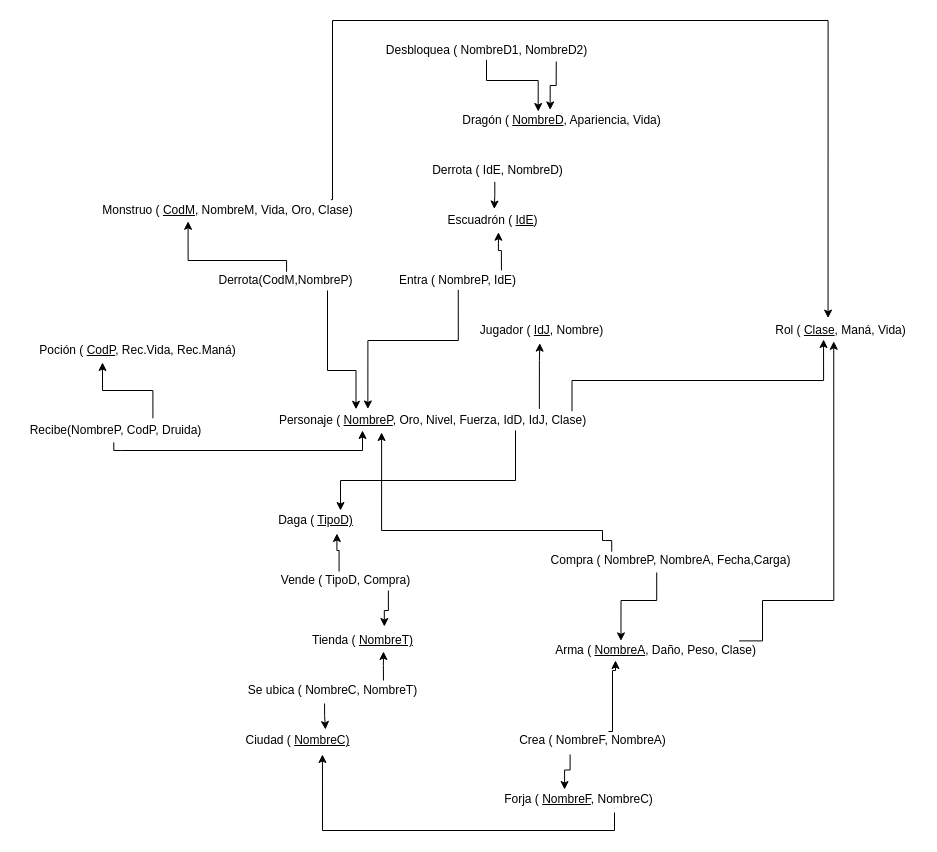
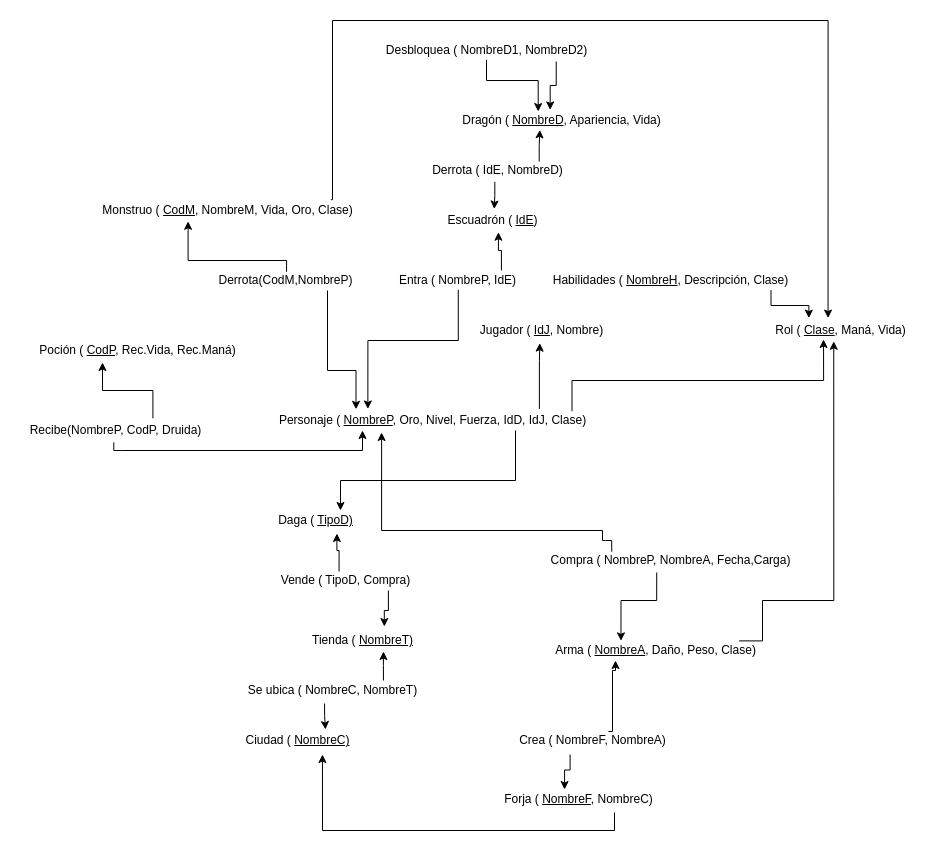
  <mxCell id="0" />
  <mxCell id="1" parent="0" />
  <mxCell id="2" value="Personaje ( &lt;u&gt;NombreP&lt;/u&gt;, Oro, Nivel, Fuerza, IdD, IdJ, Clase)" style="text;html=1;align=center;verticalAlign=middle;resizable=0;points=[];autosize=1;strokeColor=none;fillColor=none;" parent="1" vertex="1"><mxGeometry x="272" y="410" width="320" height="20" as="geometry" /></mxCell>
  <mxCell id="3" value="Rol ( &lt;u&gt;Clase&lt;/u&gt;, Maná, Vida)" style="text;html=1;align=center;verticalAlign=middle;resizable=0;points=[];autosize=1;strokeColor=none;fillColor=none;" parent="1" vertex="1"><mxGeometry x="765" y="320" width="150" height="20" as="geometry" /></mxCell>
+ <mxCell id="4" value="Habilidades ( &lt;u&gt;NombreH&lt;/u&gt;, Descripción, Clase)" style="text;html=1;align=center;verticalAlign=middle;resizable=0;points=[];autosize=1;strokeColor=none;fillColor=none;" parent="1" vertex="1"><mxGeometry x="545" y="270" width="250" height="20" as="geometry" /></mxCell>
  <mxCell id="5" value="" style="endArrow=classic;html=1;rounded=0;edgeStyle=orthogonalEdgeStyle;entryX=0.387;entryY=0.95;entryDx=0;entryDy=0;entryPerimeter=0;exitX=0.936;exitY=0.033;exitDx=0;exitDy=0;exitPerimeter=0;" parent="1" source="2" target="3" edge="1"><mxGeometry width="50" height="50" relative="1" as="geometry"><mxPoint x="572" y="400" as="sourcePoint" /><mxPoint x="352" y="500" as="targetPoint" /><Array as="points"><mxPoint x="572" y="380" /><mxPoint x="823" y="380" /></Array></mxGeometry></mxCell>
+ <mxCell id="6" value="" style="endArrow=classic;html=1;rounded=0;edgeStyle=orthogonalEdgeStyle;entryX=0.289;entryY=-0.12;entryDx=0;entryDy=0;entryPerimeter=0;exitX=0.902;exitY=0.98;exitDx=0;exitDy=0;exitPerimeter=0;" parent="1" source="4" target="3" edge="1"><mxGeometry width="50" height="50" relative="1" as="geometry"><mxPoint x="768" y="290" as="sourcePoint" /><mxPoint x="771" y="318" as="targetPoint" /></mxGeometry></mxCell>
  <mxCell id="7" value="Daga ( &lt;u&gt;TipoD)&lt;/u&gt;" style="text;html=1;align=center;verticalAlign=middle;resizable=0;points=[];autosize=1;strokeColor=none;fillColor=none;" parent="1" vertex="1"><mxGeometry x="270" y="510" width="90" height="20" as="geometry" /></mxCell>
  <mxCell id="8" value="Vende ( TipoD, Compra)" style="text;html=1;align=center;verticalAlign=middle;resizable=0;points=[];autosize=1;strokeColor=none;fillColor=none;" parent="1" vertex="1"><mxGeometry x="270" y="570" width="150" height="20" as="geometry" /></mxCell>
  <mxCell id="9" value="Tienda ( &lt;u&gt;NombreT)&lt;/u&gt;" style="text;html=1;align=center;verticalAlign=middle;resizable=0;points=[];autosize=1;strokeColor=none;fillColor=none;" parent="1" vertex="1"><mxGeometry x="302" y="630" width="120" height="20" as="geometry" /></mxCell>
  <mxCell id="10" value="" style="endArrow=classic;html=1;rounded=0;edgeStyle=orthogonalEdgeStyle;exitX=0.457;exitY=0.05;exitDx=0;exitDy=0;exitPerimeter=0;entryX=0.738;entryY=1.15;entryDx=0;entryDy=0;entryPerimeter=0;" parent="1" source="8" target="7" edge="1"><mxGeometry width="50" height="50" relative="1" as="geometry"><mxPoint x="542" y="689" as="sourcePoint" /><mxPoint x="592" y="639" as="targetPoint" /></mxGeometry></mxCell>
  <mxCell id="11" value="" style="endArrow=classic;html=1;rounded=0;edgeStyle=orthogonalEdgeStyle;exitX=0.786;exitY=1;exitDx=0;exitDy=0;exitPerimeter=0;entryX=0.682;entryY=-0.2;entryDx=0;entryDy=0;entryPerimeter=0;" parent="1" source="8" target="9" edge="1"><mxGeometry width="50" height="50" relative="1" as="geometry"><mxPoint x="302" y="709" as="sourcePoint" /><mxPoint x="352" y="659" as="targetPoint" /></mxGeometry></mxCell>
  <mxCell id="12" value="Ciudad ( &lt;u&gt;NombreC)&lt;/u&gt;" style="text;html=1;align=center;verticalAlign=middle;resizable=0;points=[];autosize=1;strokeColor=none;fillColor=none;" parent="1" vertex="1"><mxGeometry x="237" y="730" width="120" height="20" as="geometry" /></mxCell>
  <mxCell id="13" value="Se ubica ( NombreC, NombreT)" style="text;html=1;align=center;verticalAlign=middle;resizable=0;points=[];autosize=1;strokeColor=none;fillColor=none;" parent="1" vertex="1"><mxGeometry x="242" y="680" width="180" height="20" as="geometry" /></mxCell>
  <mxCell id="14" value="" style="endArrow=classic;html=1;rounded=0;edgeStyle=orthogonalEdgeStyle;entryX=0.675;entryY=1.05;entryDx=0;entryDy=0;entryPerimeter=0;exitX=0.783;exitY=0;exitDx=0;exitDy=0;exitPerimeter=0;" parent="1" source="13" target="9" edge="1"><mxGeometry width="50" height="50" relative="1" as="geometry"><mxPoint x="412" y="869" as="sourcePoint" /><mxPoint x="382.04" y="859" as="targetPoint" /></mxGeometry></mxCell>
  <mxCell id="15" value="" style="endArrow=classic;html=1;rounded=0;edgeStyle=orthogonalEdgeStyle;exitX=0.456;exitY=1.15;exitDx=0;exitDy=0;exitPerimeter=0;entryX=0.733;entryY=-0.05;entryDx=0;entryDy=0;entryPerimeter=0;" parent="1" source="13" target="12" edge="1"><mxGeometry width="50" height="50" relative="1" as="geometry"><mxPoint x="302" y="809" as="sourcePoint" /><mxPoint x="352" y="759" as="targetPoint" /></mxGeometry></mxCell>
  <mxCell id="16" value="Forja ( &lt;u&gt;NombreF&lt;/u&gt;, NombreC)" style="text;html=1;align=center;verticalAlign=middle;resizable=0;points=[];autosize=1;strokeColor=none;fillColor=none;" parent="1" vertex="1"><mxGeometry x="498" y="789" width="160" height="20" as="geometry" /></mxCell>
  <mxCell id="17" value="" style="endArrow=classic;html=1;rounded=0;edgeStyle=orthogonalEdgeStyle;entryX=0.708;entryY=1.2;entryDx=0;entryDy=0;entryPerimeter=0;" parent="1" target="12" edge="1"><mxGeometry width="50" height="50" relative="1" as="geometry"><mxPoint x="614" y="812" as="sourcePoint" /><mxPoint x="352" y="759" as="targetPoint" /><Array as="points"><mxPoint x="614" y="830" /><mxPoint x="322" y="830" /></Array></mxGeometry></mxCell>
  <mxCell id="18" value="Arma ( &lt;u&gt;NombreA&lt;/u&gt;, Daño, Peso, Clase)" style="text;html=1;align=center;verticalAlign=middle;resizable=0;points=[];autosize=1;strokeColor=none;fillColor=none;" parent="1" vertex="1"><mxGeometry x="545" y="640" width="220" height="20" as="geometry" /></mxCell>
  <mxCell id="19" value="Crea ( NombreF, NombreA)" style="text;html=1;align=center;verticalAlign=middle;resizable=0;points=[];autosize=1;strokeColor=none;fillColor=none;" parent="1" vertex="1"><mxGeometry x="512" y="730" width="160" height="20" as="geometry" /></mxCell>
  <mxCell id="20" value="" style="endArrow=classic;html=1;rounded=0;edgeStyle=orthogonalEdgeStyle;exitX=0.36;exitY=1.2;exitDx=0;exitDy=0;exitPerimeter=0;entryX=0.413;entryY=0;entryDx=0;entryDy=0;entryPerimeter=0;" parent="1" source="19" target="16" edge="1"><mxGeometry width="50" height="50" relative="1" as="geometry"><mxPoint x="302" y="809" as="sourcePoint" /><mxPoint x="352" y="759" as="targetPoint" /></mxGeometry></mxCell>
  <mxCell id="21" value="" style="endArrow=classic;html=1;rounded=0;edgeStyle=orthogonalEdgeStyle;exitX=0.6;exitY=0.05;exitDx=0;exitDy=0;exitPerimeter=0;" parent="1" source="19" target="18" edge="1"><mxGeometry width="50" height="50" relative="1" as="geometry"><mxPoint x="302" y="709" as="sourcePoint" /><mxPoint x="615" y="650" as="targetPoint" /><Array as="points"><mxPoint x="612" y="670" /><mxPoint x="615" y="670" /></Array></mxGeometry></mxCell>
  <mxCell id="22" value="Compra ( NombreP, NombreA, Fecha,Carga)" style="text;html=1;align=center;verticalAlign=middle;resizable=0;points=[];autosize=1;strokeColor=none;fillColor=none;" parent="1" vertex="1"><mxGeometry x="540" y="550" width="260" height="20" as="geometry" /></mxCell>
  <mxCell id="23" value="" style="endArrow=classic;html=1;rounded=0;edgeStyle=orthogonalEdgeStyle;exitX=0.491;exitY=1.092;exitDx=0;exitDy=0;exitPerimeter=0;" parent="1" source="39" edge="1"><mxGeometry width="50" height="50" relative="1" as="geometry"><mxPoint x="92" y="530" as="sourcePoint" /><mxPoint x="362" y="430" as="targetPoint" /><Array as="points"><mxPoint x="121" y="450" /><mxPoint x="362" y="450" /><mxPoint x="362" y="430" /></Array></mxGeometry></mxCell>
  <mxCell id="24" value="Poción ( &lt;u&gt;CodP&lt;/u&gt;, Rec.Vida, Rec.Maná)" style="text;html=1;align=center;verticalAlign=middle;resizable=0;points=[];autosize=1;strokeColor=none;fillColor=none;" parent="1" vertex="1"><mxGeometry x="32" y="340" width="210" height="20" as="geometry" /></mxCell>
  <mxCell id="25" value="" style="endArrow=classic;html=1;rounded=0;edgeStyle=orthogonalEdgeStyle;exitX=0.697;exitY=-0.11;exitDx=0;exitDy=0;exitPerimeter=0;" parent="1" source="39" edge="1"><mxGeometry width="50" height="50" relative="1" as="geometry"><mxPoint x="151.13" y="341" as="sourcePoint" /><mxPoint x="102" y="362" as="targetPoint" /><Array as="points"><mxPoint x="152" y="390" /><mxPoint x="102" y="390" /></Array></mxGeometry></mxCell>
  <mxCell id="26" value="Jugador (&amp;nbsp;&lt;u&gt;IdJ&lt;/u&gt;, Nombre)" style="text;html=1;align=center;verticalAlign=middle;resizable=0;points=[];autosize=1;strokeColor=none;fillColor=none;" parent="1" vertex="1"><mxGeometry x="471" y="320" width="140" height="20" as="geometry" /></mxCell>
  <mxCell id="27" value="" style="endArrow=classic;html=1;rounded=0;edgeStyle=orthogonalEdgeStyle;entryX=0.488;entryY=1.133;entryDx=0;entryDy=0;entryPerimeter=0;exitX=0.834;exitY=-0.078;exitDx=0;exitDy=0;exitPerimeter=0;" parent="1" source="2" target="26" edge="1"><mxGeometry width="50" height="50" relative="1" as="geometry"><mxPoint x="492" y="408" as="sourcePoint" /><mxPoint x="542" y="270" as="targetPoint" /><Array as="points"><mxPoint x="539" y="360" /><mxPoint x="540" y="360" /></Array></mxGeometry></mxCell>
  <mxCell id="28" value="Monstruo ( &lt;u&gt;CodM&lt;/u&gt;, NombreM, Vida, Oro, Clase)" style="text;html=1;align=center;verticalAlign=middle;resizable=0;points=[];autosize=1;strokeColor=none;fillColor=none;" parent="1" vertex="1"><mxGeometry x="92" y="200" width="270" height="20" as="geometry" /></mxCell>
  <mxCell id="29" value="Escuadrón ( &lt;u&gt;IdE&lt;/u&gt;)" style="text;html=1;align=center;verticalAlign=middle;resizable=0;points=[];autosize=1;strokeColor=none;fillColor=none;" parent="1" vertex="1"><mxGeometry x="437" y="210" width="110" height="20" as="geometry" /></mxCell>
  <mxCell id="30" value="Entra ( NombreP, IdE)" style="text;html=1;align=center;verticalAlign=middle;resizable=0;points=[];autosize=1;strokeColor=none;fillColor=none;" parent="1" vertex="1"><mxGeometry x="392" y="270" width="130" height="20" as="geometry" /></mxCell>
  <mxCell id="31" value="" style="endArrow=classic;html=1;rounded=0;edgeStyle=orthogonalEdgeStyle;exitX=0.506;exitY=0.967;exitDx=0;exitDy=0;exitPerimeter=0;entryX=0.298;entryY=-0.076;entryDx=0;entryDy=0;entryPerimeter=0;" parent="1" source="30" target="2" edge="1"><mxGeometry width="50" height="50" relative="1" as="geometry"><mxPoint x="492" y="240" as="sourcePoint" /><mxPoint x="362" y="402" as="targetPoint" /><Array as="points"><mxPoint x="458" y="340" /><mxPoint x="367" y="340" /></Array></mxGeometry></mxCell>
  <mxCell id="32" value="Derrota ( IdE, NombreD)" style="text;html=1;align=center;verticalAlign=middle;resizable=0;points=[];autosize=1;strokeColor=none;fillColor=none;" parent="1" vertex="1"><mxGeometry x="422" y="160" width="150" height="20" as="geometry" /></mxCell>
  <mxCell id="33" value="Dragón ( &lt;u&gt;NombreD&lt;/u&gt;, Apariencia, Vida)" style="text;html=1;align=center;verticalAlign=middle;resizable=0;points=[];autosize=1;strokeColor=none;fillColor=none;" parent="1" vertex="1"><mxGeometry x="456" y="110" width="210" height="20" as="geometry" /></mxCell>
+ <mxCell id="34" value="" style="endArrow=classic;html=1;rounded=0;edgeStyle=orthogonalEdgeStyle;exitX=0.778;exitY=0.05;exitDx=0;exitDy=0;exitPerimeter=0;entryX=0.397;entryY=0.967;entryDx=0;entryDy=0;entryPerimeter=0;" parent="1" source="32" target="33" edge="1"><mxGeometry width="50" height="50" relative="1" as="geometry"><mxPoint x="492" y="150" as="sourcePoint" /><mxPoint x="542" y="100" as="targetPoint" /></mxGeometry></mxCell>
  <mxCell id="35" value="" style="endArrow=classic;html=1;rounded=0;edgeStyle=orthogonalEdgeStyle;exitX=0.482;exitY=1.067;exitDx=0;exitDy=0;exitPerimeter=0;entryX=0.516;entryY=-0.075;entryDx=0;entryDy=0;entryPerimeter=0;" parent="1" source="32" target="29" edge="1"><mxGeometry width="50" height="50" relative="1" as="geometry"><mxPoint x="492" y="150" as="sourcePoint" /><mxPoint x="542" y="100" as="targetPoint" /></mxGeometry></mxCell>
  <mxCell id="36" value="Desbloquea ( NombreD1, NombreD2)" style="text;html=1;align=center;verticalAlign=middle;resizable=0;points=[];autosize=1;strokeColor=none;fillColor=none;" parent="1" vertex="1"><mxGeometry x="376" y="40" width="220" height="20" as="geometry" /></mxCell>
  <mxCell id="37" value="" style="endArrow=classic;html=1;rounded=0;edgeStyle=orthogonalEdgeStyle;exitX=0.5;exitY=0.967;exitDx=0;exitDy=0;exitPerimeter=0;entryX=0.389;entryY=0.05;entryDx=0;entryDy=0;entryPerimeter=0;" parent="1" source="36" target="33" edge="1"><mxGeometry width="50" height="50" relative="1" as="geometry"><mxPoint x="586" y="70" as="sourcePoint" /><mxPoint x="636" y="20" as="targetPoint" /><Array as="points"><mxPoint x="486" y="80" /><mxPoint x="538" y="80" /></Array></mxGeometry></mxCell>
  <mxCell id="38" value="" style="endArrow=classic;html=1;rounded=0;edgeStyle=orthogonalEdgeStyle;exitX=0.817;exitY=1.05;exitDx=0;exitDy=0;exitPerimeter=0;entryX=0.446;entryY=-0.029;entryDx=0;entryDy=0;entryPerimeter=0;" parent="1" source="36" target="33" edge="1"><mxGeometry width="50" height="50" relative="1" as="geometry"><mxPoint x="586" y="70" as="sourcePoint" /><mxPoint x="636" y="20" as="targetPoint" /></mxGeometry></mxCell>
  <mxCell id="39" value="Recibe(NombreP, CodP, Druida)" style="text;html=1;align=center;verticalAlign=middle;resizable=0;points=[];autosize=1;strokeColor=none;fillColor=none;" parent="1" vertex="1"><mxGeometry x="20" y="420" width="190" height="20" as="geometry" /></mxCell>
  <mxCell id="40" value="" style="endArrow=classic;html=1;rounded=0;edgeStyle=orthogonalEdgeStyle;" parent="1" edge="1"><mxGeometry width="50" height="50" relative="1" as="geometry"><mxPoint x="515" y="430" as="sourcePoint" /><mxPoint x="340" y="510" as="targetPoint" /><Array as="points"><mxPoint x="515" y="480" /><mxPoint x="340" y="480" /></Array></mxGeometry></mxCell>
  <mxCell id="41" value="" style="endArrow=classic;html=1;rounded=0;edgeStyle=orthogonalEdgeStyle;exitX=0.838;exitY=-0.005;exitDx=0;exitDy=0;exitPerimeter=0;entryX=0.554;entryY=1.086;entryDx=0;entryDy=0;entryPerimeter=0;" parent="1" source="30" target="29" edge="1"><mxGeometry width="50" height="50" relative="1" as="geometry"><mxPoint x="482" y="300" as="sourcePoint" /><mxPoint x="532" y="250" as="targetPoint" /></mxGeometry></mxCell>
  <mxCell id="42" value="" style="endArrow=classic;html=1;rounded=0;edgeStyle=orthogonalEdgeStyle;exitX=0.447;exitY=1.1;exitDx=0;exitDy=0;exitPerimeter=0;entryX=0.343;entryY=0.02;entryDx=0;entryDy=0;entryPerimeter=0;" parent="1" source="22" target="18" edge="1"><mxGeometry width="50" height="50" relative="1" as="geometry"><mxPoint x="628.5" y="580" as="sourcePoint" /><mxPoint x="622" y="620" as="targetPoint" /><Array as="points"><mxPoint x="656" y="600" /><mxPoint x="620" y="600" /></Array></mxGeometry></mxCell>
  <mxCell id="43" value="" style="endArrow=classic;html=1;rounded=0;edgeStyle=orthogonalEdgeStyle;exitX=0.274;exitY=0.06;exitDx=0;exitDy=0;exitPerimeter=0;entryX=0.341;entryY=1.1;entryDx=0;entryDy=0;entryPerimeter=0;" parent="1" source="22" target="2" edge="1"><mxGeometry width="50" height="50" relative="1" as="geometry"><mxPoint x="602" y="540" as="sourcePoint" /><mxPoint x="392" y="440" as="targetPoint" /><Array as="points"><mxPoint x="605" y="540" /><mxPoint x="602" y="540" /><mxPoint x="602" y="530" /><mxPoint x="382" y="530" /><mxPoint x="382" y="440" /></Array></mxGeometry></mxCell>
  <mxCell id="44" value="" style="endArrow=classic;html=1;rounded=0;edgeStyle=orthogonalEdgeStyle;exitX=0.883;exitY=-0.04;exitDx=0;exitDy=0;exitPerimeter=0;entryX=0.417;entryY=-0.12;entryDx=0;entryDy=0;entryPerimeter=0;" parent="1" source="28" target="3" edge="1"><mxGeometry width="50" height="50" relative="1" as="geometry"><mxPoint x="332" y="-80" as="sourcePoint" /><mxPoint x="802" y="270" as="targetPoint" /><Array as="points"><mxPoint x="332" y="199" /><mxPoint x="332" y="20" /><mxPoint x="828" y="20" /></Array></mxGeometry></mxCell>
  <mxCell id="45" value="" style="endArrow=classic;html=1;rounded=0;edgeStyle=orthogonalEdgeStyle;exitX=0.88;exitY=0.02;exitDx=0;exitDy=0;exitPerimeter=0;entryX=0.455;entryY=1.04;entryDx=0;entryDy=0;entryPerimeter=0;" parent="1" source="18" target="3" edge="1"><mxGeometry width="50" height="50" relative="1" as="geometry"><mxPoint x="762" y="620" as="sourcePoint" /><mxPoint x="912" y="440" as="targetPoint" /><Array as="points"><mxPoint x="762" y="600" /><mxPoint x="833" y="600" /></Array></mxGeometry></mxCell>
  <mxCell id="46" value="Derrota(CodM,NombreP)" style="text;html=1;align=center;verticalAlign=middle;resizable=0;points=[];autosize=1;strokeColor=none;fillColor=none;" parent="1" vertex="1"><mxGeometry x="210" y="270" width="150" height="20" as="geometry" /></mxCell>
  <mxCell id="47" value="" style="endArrow=classic;html=1;rounded=0;edgeStyle=orthogonalEdgeStyle;entryX=0.354;entryY=1.04;entryDx=0;entryDy=0;entryPerimeter=0;exitX=0.507;exitY=0.06;exitDx=0;exitDy=0;exitPerimeter=0;" parent="1" source="46" target="28" edge="1"><mxGeometry width="50" height="50" relative="1" as="geometry"><mxPoint x="262" y="260" as="sourcePoint" /><mxPoint x="282" y="260" as="targetPoint" /><Array as="points"><mxPoint x="286" y="260" /><mxPoint x="188" y="260" /></Array></mxGeometry></mxCell>
  <mxCell id="48" value="" style="endArrow=classic;html=1;rounded=0;edgeStyle=orthogonalEdgeStyle;entryX=0.261;entryY=-0.06;entryDx=0;entryDy=0;entryPerimeter=0;" parent="1" target="2" edge="1"><mxGeometry width="50" height="50" relative="1" as="geometry"><mxPoint x="327" y="290" as="sourcePoint" /><mxPoint x="152" y="370" as="targetPoint" /><Array as="points"><mxPoint x="327" y="370" /><mxPoint x="356" y="370" /></Array></mxGeometry></mxCell>
